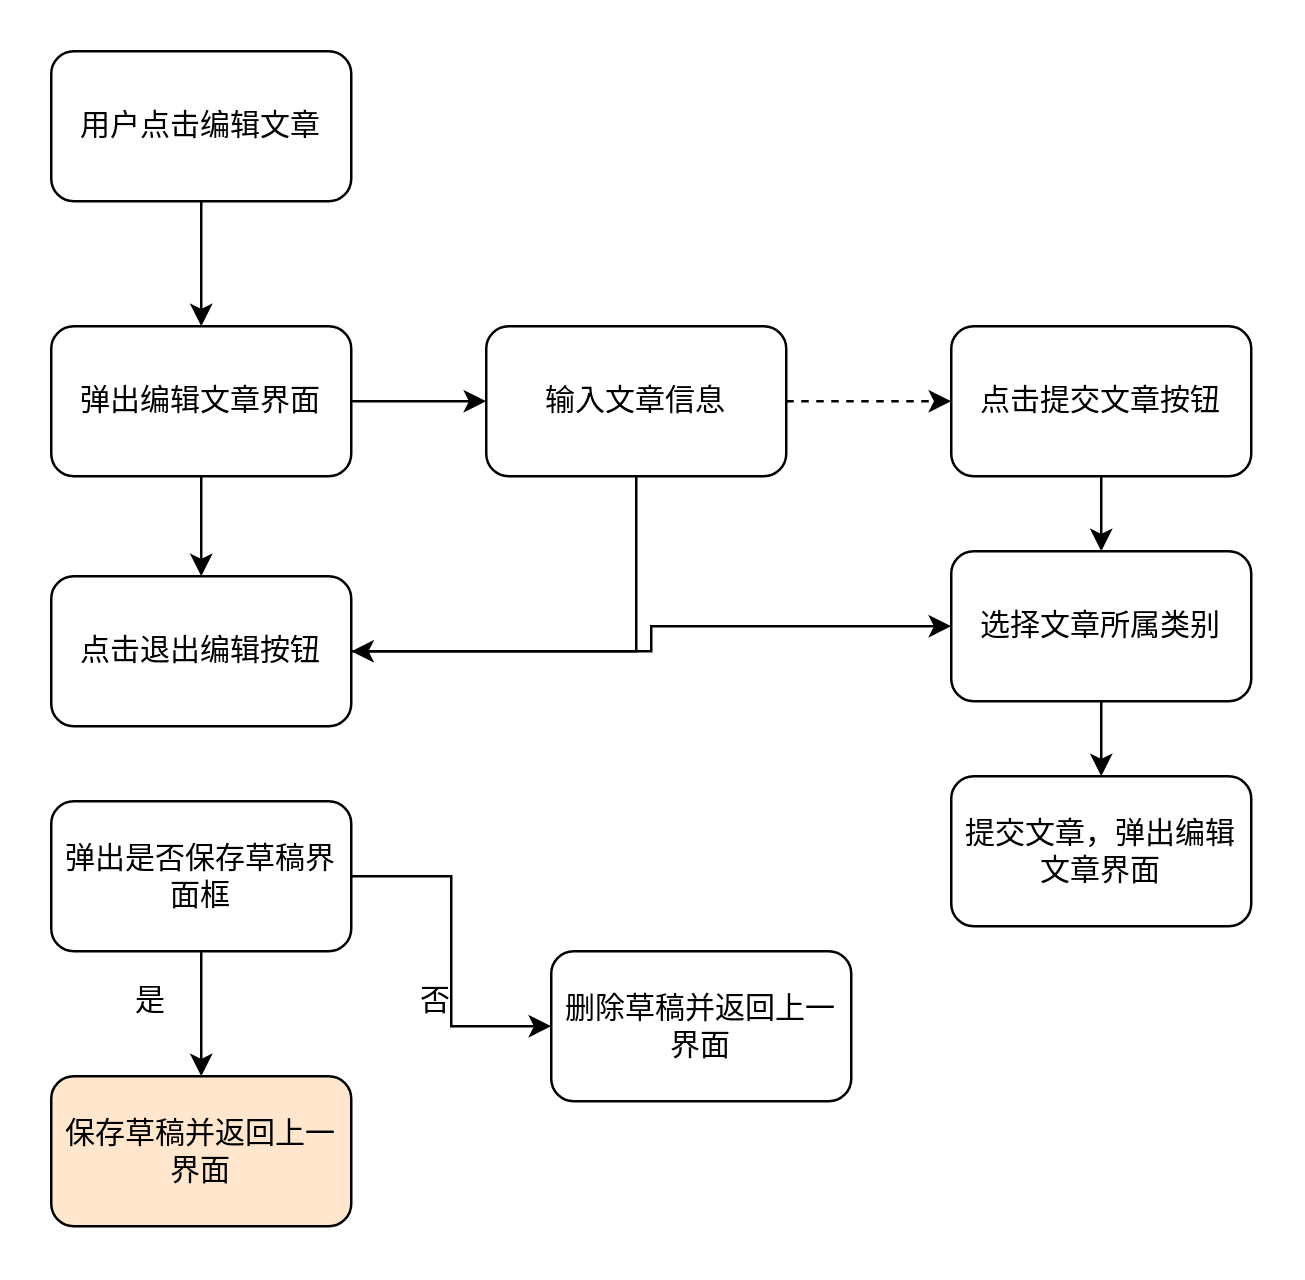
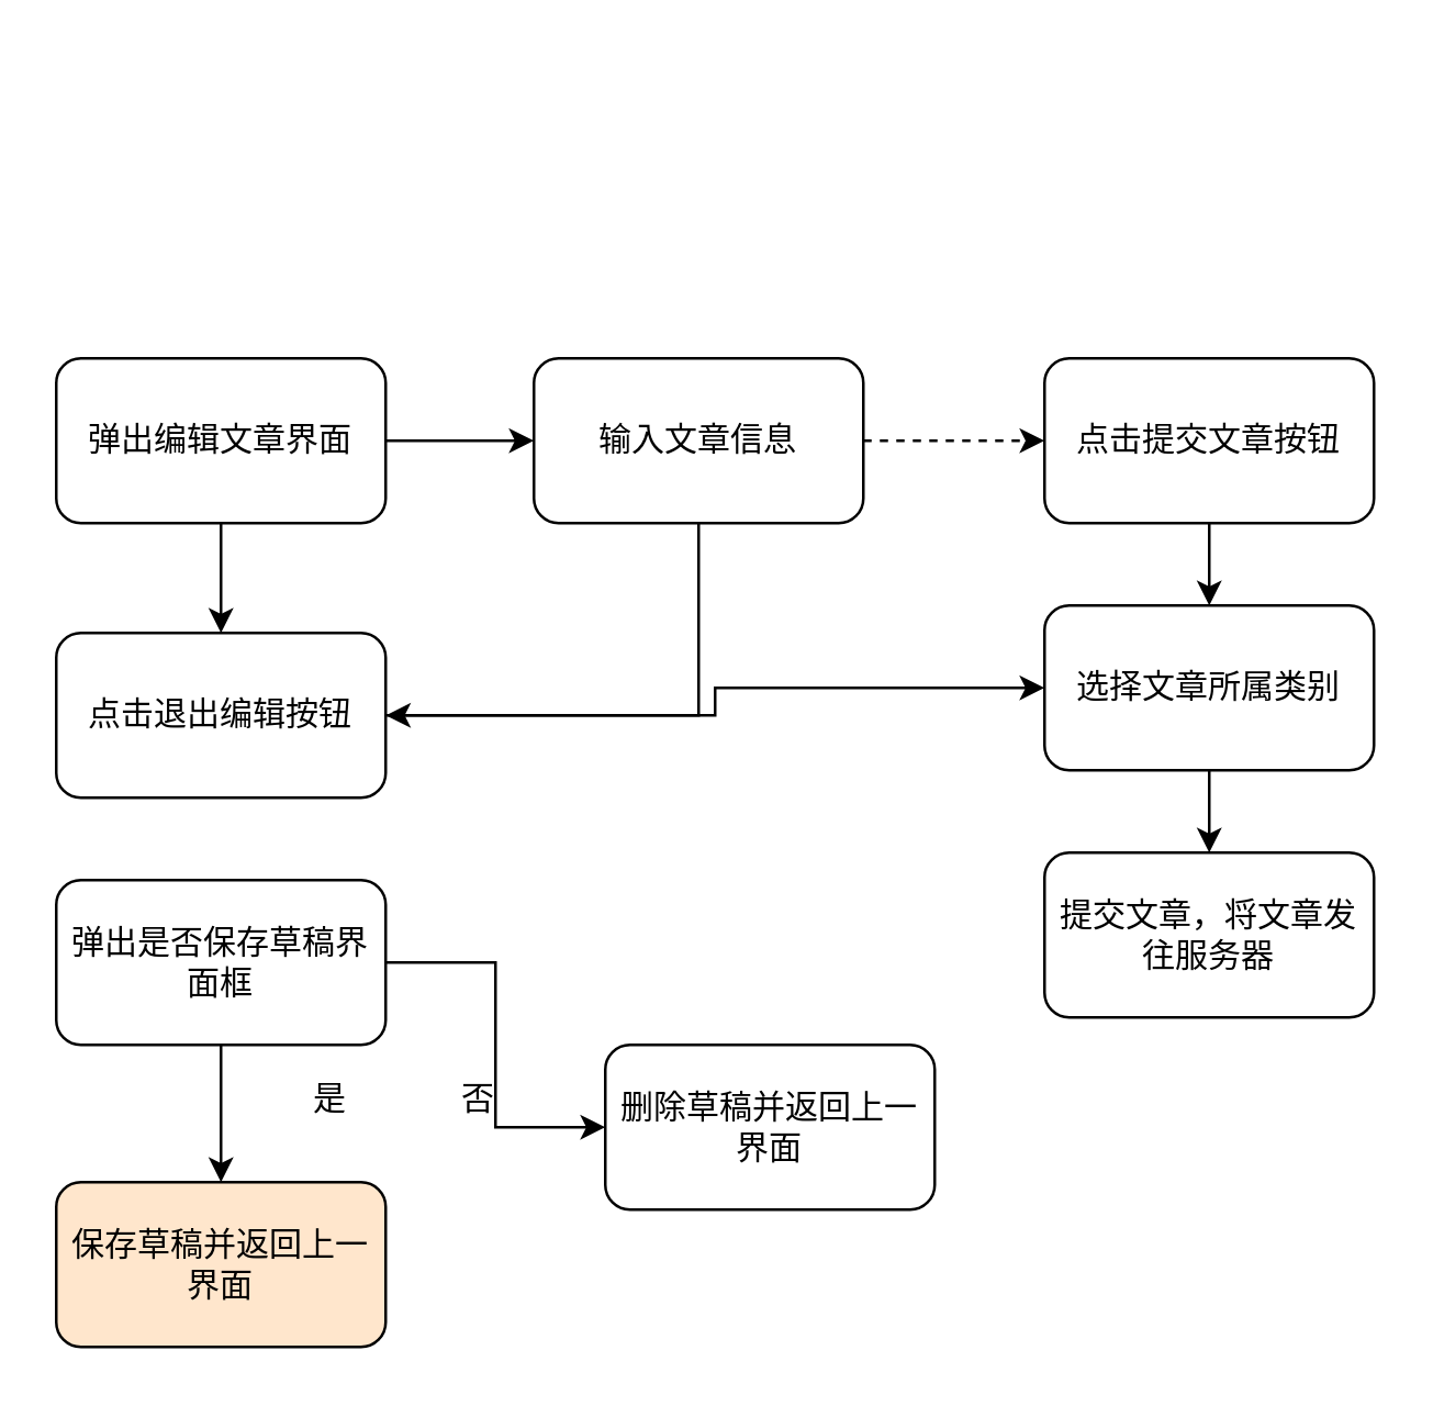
  <mxCell id="0" />
  <mxCell id="1" parent="0" />
- <mxCell id="2" value="" style="edgeStyle=orthogonalEdgeStyle;rounded=0;orthogonalLoop=1;jettySize=auto;html=1;" parent="1" source="3" target="6" edge="1"><mxGeometry relative="1" as="geometry" /></mxCell>
- <mxCell id="3" value="用户点击编辑文章" style="rounded=1;whiteSpace=wrap;html=1;" parent="1" vertex="1"><mxGeometry x="20" y="20" width="120" height="60" as="geometry" /></mxCell>
  <mxCell id="4" value="" style="edgeStyle=orthogonalEdgeStyle;rounded=0;orthogonalLoop=1;jettySize=auto;html=1;" parent="1" source="6" target="9" edge="1"><mxGeometry relative="1" as="geometry" /></mxCell>
  <mxCell id="5" value="" style="edgeStyle=orthogonalEdgeStyle;rounded=0;orthogonalLoop=1;jettySize=auto;html=1;" parent="1" source="6" target="11" edge="1"><mxGeometry relative="1" as="geometry" /></mxCell>
  <mxCell id="6" value="弹出编辑文章界面" style="whiteSpace=wrap;html=1;rounded=1;" parent="1" vertex="1"><mxGeometry x="20" y="130" width="120" height="60" as="geometry" /></mxCell>
  <mxCell id="7" style="edgeStyle=orthogonalEdgeStyle;rounded=0;orthogonalLoop=1;jettySize=auto;html=1;exitX=0.5;exitY=1;exitDx=0;exitDy=0;entryX=1;entryY=0.5;entryDx=0;entryDy=0;" parent="1" source="9" target="11" edge="1"><mxGeometry relative="1" as="geometry" /></mxCell>
  <mxCell id="8" value="" style="edgeStyle=orthogonalEdgeStyle;rounded=0;orthogonalLoop=1;jettySize=auto;html=1;dashed=1;" parent="1" source="9" target="20" edge="1"><mxGeometry relative="1" as="geometry" /></mxCell>
  <mxCell id="9" value="输入文章信息" style="whiteSpace=wrap;html=1;rounded=1;" parent="1" vertex="1"><mxGeometry x="194" y="130" width="120" height="60" as="geometry" /></mxCell>
  <mxCell id="10" value="" style="edgeStyle=orthogonalEdgeStyle;rounded=0;orthogonalLoop=1;jettySize=auto;html=1;" parent="1" source="11" target="22" edge="1"><mxGeometry relative="1" as="geometry" /></mxCell>
  <mxCell id="11" value="点击退出编辑按钮" style="whiteSpace=wrap;html=1;rounded=1;" parent="1" vertex="1"><mxGeometry x="20" y="230" width="120" height="60" as="geometry" /></mxCell>
  <mxCell id="12" value="" style="edgeStyle=orthogonalEdgeStyle;rounded=0;orthogonalLoop=1;jettySize=auto;html=1;" parent="1" source="14" target="15" edge="1"><mxGeometry relative="1" as="geometry" /></mxCell>
  <mxCell id="13" value="" style="edgeStyle=orthogonalEdgeStyle;rounded=0;orthogonalLoop=1;jettySize=auto;html=1;" parent="1" source="14" target="17" edge="1"><mxGeometry relative="1" as="geometry" /></mxCell>
  <mxCell id="14" value="弹出是否保存草稿界面框" style="whiteSpace=wrap;html=1;rounded=1;" parent="1" vertex="1"><mxGeometry x="20" y="320" width="120" height="60" as="geometry" /></mxCell>
  <mxCell id="15" value="保存草稿并返回上一界面" style="whiteSpace=wrap;html=1;rounded=1;fillColor=#ffe6cc;" parent="1" vertex="1"><mxGeometry x="20" y="430" width="120" height="60" as="geometry" /></mxCell>
- <mxCell id="16" value="是" style="text;html=1;strokeColor=none;fillColor=none;align=center;verticalAlign=middle;whiteSpace=wrap;rounded=0;" parent="1" vertex="1"><mxGeometry x="40" y="390" width="40" height="20" as="geometry" /></mxCell>
+ <mxCell id="16" value="是" style="text;html=1;strokeColor=none;fillColor=none;align=center;verticalAlign=middle;whiteSpace=wrap;rounded=0;" parent="1" vertex="1"><mxGeometry x="100" y="390" width="40" height="20" as="geometry" /></mxCell>
  <mxCell id="17" value="删除草稿并返回上一界面" style="whiteSpace=wrap;html=1;rounded=1;" parent="1" vertex="1"><mxGeometry x="220" y="380" width="120" height="60" as="geometry" /></mxCell>
  <mxCell id="18" value="否" style="text;html=1;strokeColor=none;fillColor=none;align=center;verticalAlign=middle;whiteSpace=wrap;rounded=0;" parent="1" vertex="1"><mxGeometry x="154" y="390" width="40" height="20" as="geometry" /></mxCell>
  <mxCell id="19" value="" style="edgeStyle=orthogonalEdgeStyle;rounded=0;orthogonalLoop=1;jettySize=auto;html=1;" parent="1" source="20" target="22" edge="1"><mxGeometry relative="1" as="geometry" /></mxCell>
  <mxCell id="20" value="点击提交文章按钮" style="whiteSpace=wrap;html=1;rounded=1;" parent="1" vertex="1"><mxGeometry x="380" y="130" width="120" height="60" as="geometry" /></mxCell>
  <mxCell id="21" value="" style="edgeStyle=orthogonalEdgeStyle;rounded=0;orthogonalLoop=1;jettySize=auto;html=1;" parent="1" source="22" target="23" edge="1"><mxGeometry relative="1" as="geometry" /></mxCell>
  <mxCell id="22" value="选择文章所属类别" style="whiteSpace=wrap;html=1;rounded=1;" parent="1" vertex="1"><mxGeometry x="380" y="220" width="120" height="60" as="geometry" /></mxCell>
- <mxCell id="23" value="提交文章，弹出编辑文章界面" style="whiteSpace=wrap;html=1;rounded=1;" parent="1" vertex="1"><mxGeometry x="380" y="310" width="120" height="60" as="geometry" /></mxCell>
+ <mxCell id="23" value="提交文章，将文章发往服务器" style="whiteSpace=wrap;html=1;rounded=1;" parent="1" vertex="1"><mxGeometry x="380" y="310" width="120" height="60" as="geometry" /></mxCell>
